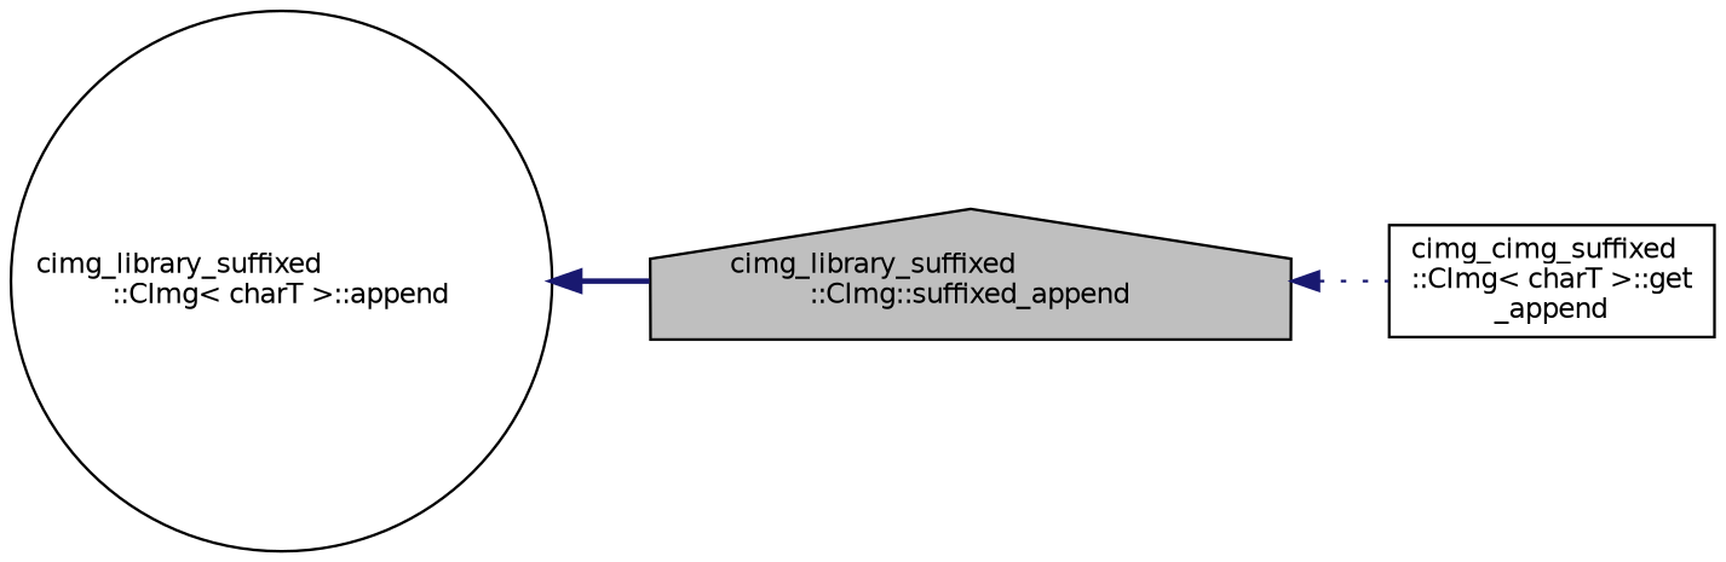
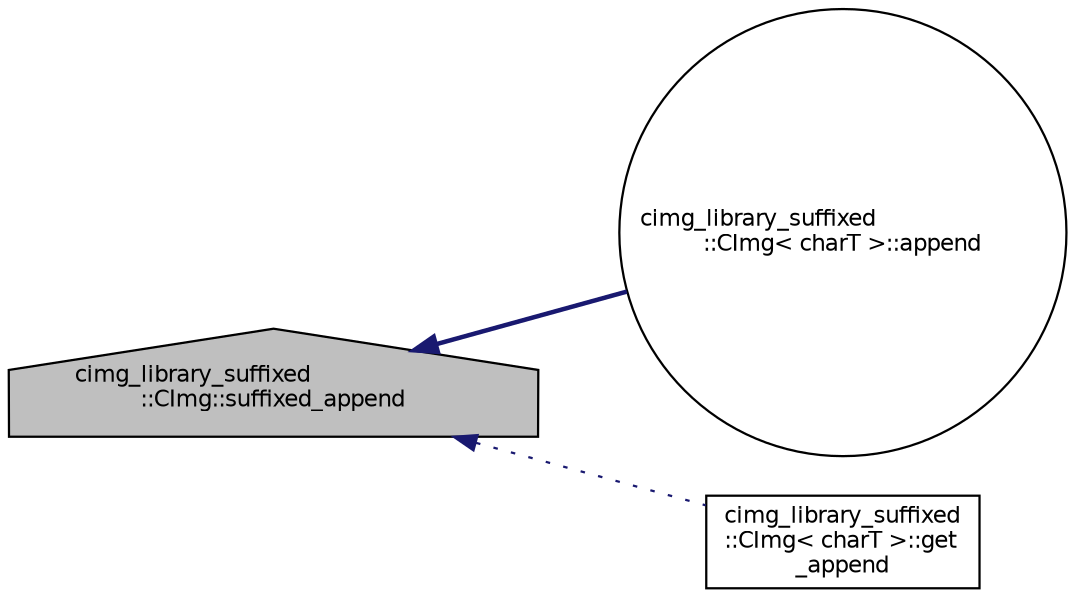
  digraph {
    rankdir=LR
    node [color=black fillcolor=white fontname=Helvetica fontsize=10 style=filled]
    edge [color=midnightblue dir=back fontname=Helvetica fontsize=10 labelfontname=Helvetica labelfontsize=10]
    n1 [fillcolor=grey75 fontcolor=black height=0.2 label="cimg_library_suffixed\l::CImg::suffixed_append" shape=house width=0.4]
    n2 [height=0.2 label="cimg_library_suffixed\l::CImg\< charT \>::append" shape=circle width=0.4]
-   n3 [height=0.2 label="cimg_cimg_suffixed\l::CImg\< charT \>::get\l_append" shape=box width=0.4]
-   n2 -> n1 [style=bold]
+   n3 [height=0.2 label="cimg_library_suffixed\l::CImg\< charT \>::get\l_append" shape=box width=0.4]
+   n1 -> n2 [style=bold]
    n1 -> n3 [style=dotted]
  }
